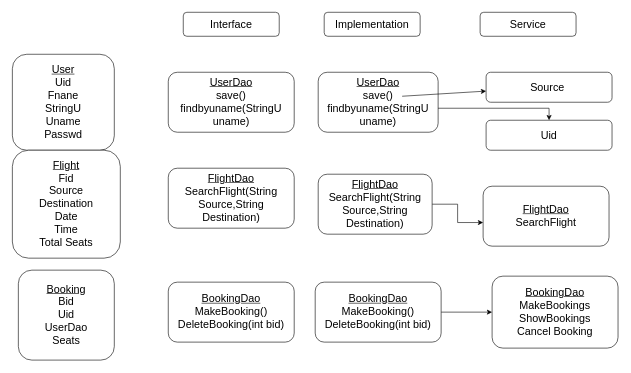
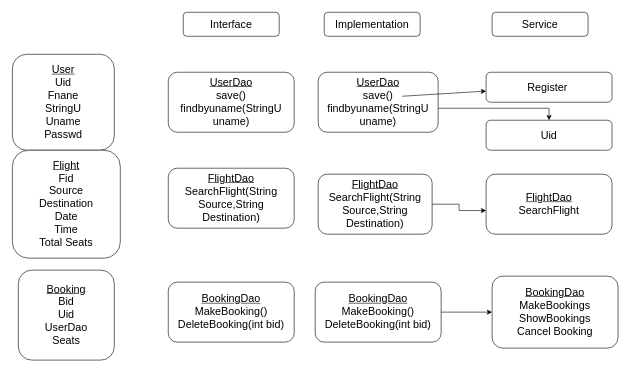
  <mxCell id="0" />
  <mxCell id="1" parent="0" />
  <mxCell id="2" value="&lt;font style=&quot;font-size: 18px&quot;&gt;Interface&lt;/font&gt;&lt;span style=&quot;color: rgba(0 , 0 , 0 , 0) ; font-family: monospace ; font-size: 0px&quot;&gt;%3CmxGraphModel%3E%3Croot%3E%3CmxCell%20id%3D%220%22%2F%3E%3CmxCell%20id%3D%221%22%20parent%3D%220%22%2F%3E%3CmxCell%20id%3D%222%22%20value%3D%22%26lt%3Bfont%20style%3D%26quot%3Bfont-size%3A%2018px%26quot%3B%26gt%3BEntity%26lt%3B%2Ffont%26gt%3B%22%20style%3D%22rounded%3D1%3BwhiteSpace%3Dwrap%3Bhtml%3D1%3B%22%20vertex%3D%221%22%20parent%3D%221%22%3E%3CmxGeometry%20x%3D%2240%22%20y%3D%2280%22%20width%3D%22160%22%20height%3D%2240%22%20as%3D%22geometry%22%2F%3E%3C%2FmxCell%3E%3C%2Froot%3E%3C%2FmxGraphModel%3E&lt;/span&gt;" style="rounded=1;whiteSpace=wrap;html=1;" vertex="1" parent="1"><mxGeometry x="305" y="20" width="160" height="40" as="geometry" /></mxCell>
  <mxCell id="3" value="&lt;span style=&quot;font-size: 18px&quot;&gt;Implementation&lt;/span&gt;&lt;span style=&quot;color: rgba(0 , 0 , 0 , 0) ; font-family: monospace ; font-size: 0px&quot;&gt;%3CmxGraphModel%3E%3Croot%3E%3CmxCell%20id%3D%220%22%2F%3E%3CmxCell%20id%3D%221%22%20parent%3D%220%22%2F%3E%3CmxCell%20id%3D%222%22%20value%3D%22%26lt%3Bfont%20style%3D%26quot%3Bfont-size%3A%2018px%26quot%3B%26gt%3BInterface%26lt%3B%2Ffont%26gt%3B%26lt%3Bspan%20style%3D%26quot%3Bcolor%3A%20rgba(0%20%2C%200%20%2C%200%20%2C%200)%20%3B%20font-family%3A%20monospace%20%3B%20font-size%3A%200px%26quot%3B%26gt%3B%253CmxGraphModel%253E%253Croot%253E%253CmxCell%2520id%253D%25220%2522%252F%253E%253CmxCell%2520id%253D%25221%2522%2520parent%253D%25220%2522%252F%253E%253CmxCell%2520id%253D%25222%2522%2520value%253D%2522%2526lt%253Bfont%2520style%253D%2526quot%253Bfont-size%253A%252018px%2526quot%253B%2526gt%253BEntity%2526lt%253B%252Ffont%2526gt%253B%2522%2520style%253D%2522rounded%253D1%253BwhiteSpace%253Dwrap%253Bhtml%253D1%253B%2522%2520vertex%253D%25221%2522%2520parent%253D%25221%2522%253E%253CmxGeometry%2520x%253D%252240%2522%2520y%253D%252280%2522%2520width%253D%2522160%2522%2520height%253D%252240%2522%2520as%253D%2522geometry%2522%252F%253E%253C%252FmxCell%253E%253C%252Froot%253E%253C%252FmxGraphModel%253E%26lt%3B%2Fspan%26gt%3B%22%20style%3D%22rounded%3D1%3BwhiteSpace%3Dwrap%3Bhtml%3D1%3B%22%20vertex%3D%221%22%20parent%3D%221%22%3E%3CmxGeometry%20x%3D%22265%22%20y%3D%2280%22%20width%3D%22160%22%20height%3D%2240%22%20as%3D%22geometry%22%2F%3E%3C%2FmxCell%3E%3C%2Froot%3E%3C%2FmxGraphModel%3E&lt;/span&gt;" style="rounded=1;whiteSpace=wrap;html=1;" vertex="1" parent="1"><mxGeometry x="540" y="20" width="160" height="40" as="geometry" /></mxCell>
- <mxCell id="4" value="&lt;span style=&quot;font-size: 18px&quot;&gt;Service&lt;/span&gt;" style="rounded=1;whiteSpace=wrap;html=1;" vertex="1" parent="1"><mxGeometry x="800" y="20" width="160" height="40" as="geometry" /></mxCell>
+ <mxCell id="4" value="&lt;span style=&quot;font-size: 18px&quot;&gt;Service&lt;/span&gt;" style="rounded=1;whiteSpace=wrap;html=1;" vertex="1" parent="1"><mxGeometry x="820" y="20" width="160" height="40" as="geometry" /></mxCell>
  <mxCell id="5" value="&lt;font style=&quot;font-size: 18px&quot;&gt;&lt;u&gt;User&lt;br&gt;&lt;/u&gt;Uid&lt;br&gt;Fnane&lt;br&gt;StringU&lt;br&gt;Uname&lt;br&gt;Passwd&lt;br&gt;&lt;/font&gt;" style="rounded=1;whiteSpace=wrap;html=1;" vertex="1" parent="1"><mxGeometry x="20" y="90" width="170" height="160" as="geometry" /></mxCell>
  <mxCell id="6" value="&lt;font style=&quot;font-size: 18px&quot;&gt;&lt;u&gt;UserDao&lt;/u&gt;&lt;br&gt;save()&lt;br&gt;findbyuname(StringU uname)&lt;br&gt;&lt;/font&gt;" style="rounded=1;whiteSpace=wrap;html=1;" vertex="1" parent="1"><mxGeometry x="280" y="120" width="210" height="100" as="geometry" /></mxCell>
  <mxCell id="7" value="&lt;font style=&quot;font-size: 18px&quot;&gt;&lt;u&gt;UserDao&lt;/u&gt;&lt;br&gt;save()&lt;br&gt;findbyuname(StringU uname)&lt;br&gt;&lt;/font&gt;" style="rounded=1;whiteSpace=wrap;html=1;" vertex="1" parent="1"><mxGeometry x="530" y="120" width="200" height="100" as="geometry" /></mxCell>
  <mxCell id="8" value="" style="edgeStyle=orthogonalEdgeStyle;rounded=0;orthogonalLoop=1;jettySize=auto;html=1;" edge="1" parent="1" source="7" target="17"><mxGeometry relative="1" as="geometry"><mxPoint x="680" y="160" as="sourcePoint" /><mxPoint x="710" y="180" as="targetPoint" /><Array as="points"><mxPoint x="710" y="170" /><mxPoint x="710" y="180" /><mxPoint x="915" y="180" /></Array></mxGeometry></mxCell>
- <mxCell id="9" value="&lt;font style=&quot;font-size: 18px&quot;&gt;Source&amp;nbsp;&lt;br&gt;&lt;/font&gt;" style="rounded=1;whiteSpace=wrap;html=1;" vertex="1" parent="1"><mxGeometry x="810" y="120" width="210" height="50" as="geometry" /></mxCell>
+ <mxCell id="9" value="&lt;font style=&quot;font-size: 18px&quot;&gt;Register&amp;nbsp;&lt;br&gt;&lt;/font&gt;" style="rounded=1;whiteSpace=wrap;html=1;" vertex="1" parent="1"><mxGeometry x="810" y="120" width="210" height="50" as="geometry" /></mxCell>
  <mxCell id="10" value="&lt;font style=&quot;font-size: 18px&quot;&gt;&lt;u&gt;Flight&lt;br&gt;&lt;/u&gt;Fid&lt;br&gt;Source&lt;br&gt;Destination&lt;br&gt;Date&lt;br&gt;Time&lt;br&gt;Total Seats&lt;br&gt;&lt;/font&gt;" style="rounded=1;whiteSpace=wrap;html=1;" vertex="1" parent="1"><mxGeometry x="20" y="250" width="180" height="180" as="geometry" /></mxCell>
  <mxCell id="11" value="&lt;font style=&quot;font-size: 18px&quot;&gt;&lt;u&gt;FlightDao&lt;/u&gt;&lt;br&gt;SearchFlight(String Source,String Destination)&lt;br&gt;&lt;/font&gt;" style="rounded=1;whiteSpace=wrap;html=1;" vertex="1" parent="1"><mxGeometry x="280" y="280" width="210" height="100" as="geometry" /></mxCell>
  <mxCell id="12" style="edgeStyle=orthogonalEdgeStyle;rounded=0;orthogonalLoop=1;jettySize=auto;html=1;entryX=0;entryY=0.606;entryDx=0;entryDy=0;entryPerimeter=0;" edge="1" parent="1" source="13" target="14"><mxGeometry relative="1" as="geometry" /></mxCell>
  <mxCell id="13" value="&lt;font style=&quot;font-size: 18px&quot;&gt;&lt;u&gt;FlightDao&lt;/u&gt;&lt;br&gt;SearchFlight(String Source,String Destination)&lt;br&gt;&lt;/font&gt;" style="rounded=1;whiteSpace=wrap;html=1;" vertex="1" parent="1"><mxGeometry x="530" y="290" width="190" height="100" as="geometry" /></mxCell>
- <mxCell id="14" value="&lt;font style=&quot;font-size: 18px&quot;&gt;&lt;u&gt;FlightDao&lt;/u&gt;&lt;br&gt;SearchFlight&lt;br&gt;&lt;/font&gt;" style="rounded=1;whiteSpace=wrap;html=1;" vertex="1" parent="1"><mxGeometry x="805" y="310" width="210" height="100" as="geometry" /></mxCell>
+ <mxCell id="14" value="&lt;font style=&quot;font-size: 18px&quot;&gt;&lt;u&gt;FlightDao&lt;/u&gt;&lt;br&gt;SearchFlight&lt;br&gt;&lt;/font&gt;" style="rounded=1;whiteSpace=wrap;html=1;" vertex="1" parent="1"><mxGeometry x="810" y="290" width="210" height="100" as="geometry" /></mxCell>
  <mxCell id="15" value="&lt;font style=&quot;font-size: 18px&quot;&gt;&lt;u&gt;Booking&lt;/u&gt;&lt;br&gt;Bid&lt;br&gt;Uid&lt;br&gt;UserDao&lt;br&gt;Seats&lt;br&gt;&lt;/font&gt;" style="rounded=1;whiteSpace=wrap;html=1;" vertex="1" parent="1"><mxGeometry x="30" y="450" width="160" height="150" as="geometry" /></mxCell>
  <mxCell id="16" value="" style="endArrow=classic;html=1;" edge="1" parent="1" target="9"><mxGeometry width="50" height="50" relative="1" as="geometry"><mxPoint x="670" y="160" as="sourcePoint" /><mxPoint x="630" y="90" as="targetPoint" /></mxGeometry></mxCell>
  <mxCell id="17" value="&lt;font style=&quot;font-size: 18px&quot;&gt;Uid&lt;br&gt;&lt;/font&gt;" style="rounded=1;whiteSpace=wrap;html=1;" vertex="1" parent="1"><mxGeometry x="810" y="200" width="210" height="50" as="geometry" /></mxCell>
  <mxCell id="18" value="&lt;font style=&quot;font-size: 18px&quot;&gt;&lt;u&gt;BookingDao&lt;/u&gt;&lt;br&gt;MakeBooking()&lt;br&gt;DeleteBooking(int bid)&lt;br&gt;&lt;/font&gt;" style="rounded=1;whiteSpace=wrap;html=1;" vertex="1" parent="1"><mxGeometry x="280" y="470" width="210" height="100" as="geometry" /></mxCell>
  <mxCell id="19" style="edgeStyle=orthogonalEdgeStyle;rounded=0;orthogonalLoop=1;jettySize=auto;html=1;" edge="1" parent="1" source="20" target="21"><mxGeometry relative="1" as="geometry" /></mxCell>
  <mxCell id="20" value="&lt;font style=&quot;font-size: 18px&quot;&gt;&lt;u&gt;BookingDao&lt;/u&gt;&lt;br&gt;MakeBooking()&lt;br&gt;DeleteBooking(int bid)&lt;br&gt;&lt;/font&gt;" style="rounded=1;whiteSpace=wrap;html=1;" vertex="1" parent="1"><mxGeometry x="525" y="470" width="210" height="100" as="geometry" /></mxCell>
  <mxCell id="21" value="&lt;font style=&quot;font-size: 18px&quot;&gt;&lt;u&gt;BookingDao&lt;/u&gt;&lt;br&gt;MakeBookings&lt;br&gt;ShowBookings&lt;br&gt;Cancel Booking&lt;br&gt;&lt;/font&gt;" style="rounded=1;whiteSpace=wrap;html=1;" vertex="1" parent="1"><mxGeometry x="820" y="460" width="210" height="120" as="geometry" /></mxCell>
